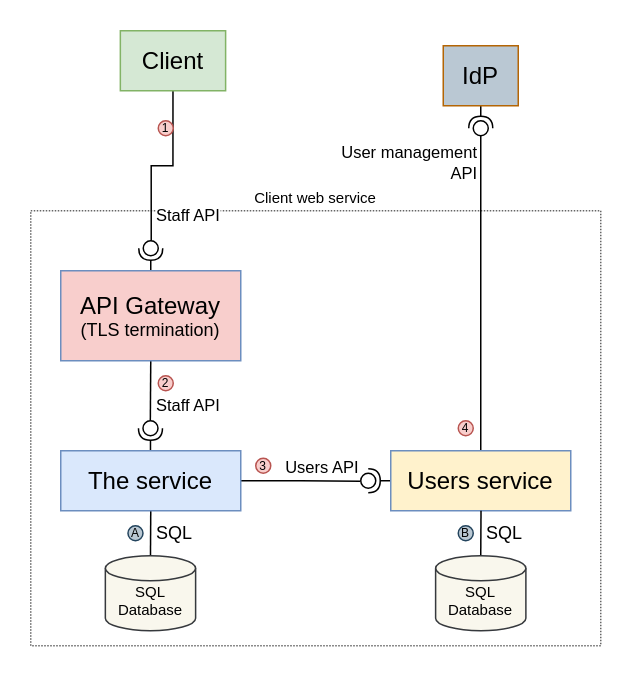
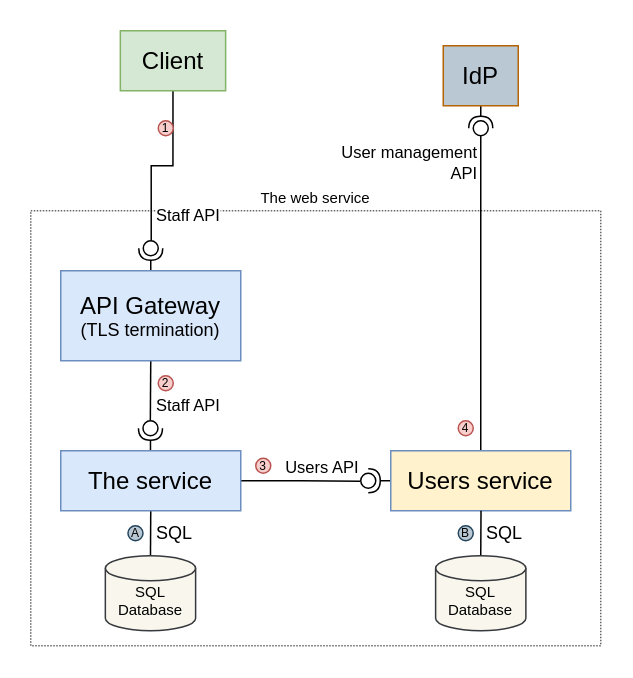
  <mxCell id="0" />
  <mxCell id="1" parent="0" />
- <mxCell id="2" value="Client web service" style="rounded=0;whiteSpace=wrap;html=1;fontSize=10;strokeWidth=1;dashed=1;dashPattern=1 1;fillColor=none;verticalAlign=bottom;align=center;labelPosition=center;verticalLabelPosition=top;strokeColor=#666666;" parent="1" vertex="1"><mxGeometry x="20" y="140" width="380" height="290" as="geometry" /></mxCell>
+ <mxCell id="2" value="The web service" style="rounded=0;whiteSpace=wrap;html=1;fontSize=10;strokeWidth=1;dashed=1;dashPattern=1 1;fillColor=none;verticalAlign=bottom;align=center;labelPosition=center;verticalLabelPosition=top;strokeColor=#666666;" parent="1" vertex="1"><mxGeometry x="20" y="140" width="380" height="290" as="geometry" /></mxCell>
  <mxCell id="3" value="" style="group;rotation=-180;" parent="1" vertex="1" connectable="0"><mxGeometry x="315" y="60" width="10" height="30" as="geometry" /></mxCell>
  <mxCell id="4" value="" style="rounded=0;orthogonalLoop=1;jettySize=auto;html=1;endArrow=halfCircle;endFill=0;endSize=6;strokeWidth=1;startArrow=none;verticalAlign=bottom;" parent="3" edge="1"><mxGeometry relative="1" as="geometry"><mxPoint x="5" as="sourcePoint" /><mxPoint x="5" y="25" as="targetPoint" /></mxGeometry></mxCell>
  <mxCell id="5" value="" style="ellipse;whiteSpace=wrap;html=1;fontFamily=Helvetica;fontSize=12;fontColor=#000000;align=center;strokeColor=#000000;fillColor=#ffffff;points=[];aspect=fixed;resizable=0;rotation=0;" parent="3" vertex="1"><mxGeometry y="20" width="10" height="10" as="geometry" /></mxCell>
  <mxCell id="6" value="" style="group;rotation=-90;" parent="1" vertex="1" connectable="0"><mxGeometry x="250" y="305" width="10" height="30" as="geometry" /></mxCell>
  <mxCell id="7" value="" style="rounded=0;orthogonalLoop=1;jettySize=auto;html=1;endArrow=halfCircle;endFill=0;endSize=6;strokeWidth=1;startArrow=none;verticalAlign=bottom;" parent="6" edge="1"><mxGeometry relative="1" as="geometry"><mxPoint x="20" y="15" as="sourcePoint" /><mxPoint x="-5" y="15" as="targetPoint" /></mxGeometry></mxCell>
  <mxCell id="8" value="" style="ellipse;whiteSpace=wrap;html=1;fontFamily=Helvetica;fontSize=12;fontColor=#000000;align=center;strokeColor=#000000;fillColor=#ffffff;points=[];aspect=fixed;resizable=0;rotation=90;" parent="6" vertex="1"><mxGeometry x="-10" y="10" width="10" height="10" as="geometry" /></mxCell>
  <mxCell id="9" value="" style="group" parent="1" vertex="1" connectable="0"><mxGeometry x="94.82" y="280" width="10" height="30" as="geometry" /></mxCell>
  <mxCell id="10" value="" style="rounded=0;orthogonalLoop=1;jettySize=auto;html=1;endArrow=halfCircle;endFill=0;endSize=6;strokeWidth=1;startArrow=none;verticalAlign=bottom;" parent="9" edge="1"><mxGeometry relative="1" as="geometry"><mxPoint x="5" y="30" as="sourcePoint" /><mxPoint x="5" y="5" as="targetPoint" /></mxGeometry></mxCell>
  <mxCell id="11" value="" style="ellipse;whiteSpace=wrap;html=1;fontFamily=Helvetica;fontSize=12;fontColor=#000000;align=center;strokeColor=#000000;fillColor=#ffffff;points=[];aspect=fixed;resizable=0;rotation=180;" parent="9" vertex="1"><mxGeometry width="10" height="10" as="geometry" /></mxCell>
  <mxCell id="12" value="Users API" style="edgeStyle=orthogonalEdgeStyle;rounded=0;orthogonalLoop=1;jettySize=auto;html=1;exitX=1;exitY=0.5;exitDx=0;exitDy=0;entryX=0.538;entryY=1.028;entryDx=0;entryDy=0;entryPerimeter=0;endArrow=none;endFill=0;verticalAlign=bottom;align=right;" parent="1" source="14" target="8" edge="1"><mxGeometry x="1" relative="1" as="geometry"><mxPoint as="offset" /></mxGeometry></mxCell>
  <mxCell id="13" value="SQL" style="edgeStyle=orthogonalEdgeStyle;rounded=0;orthogonalLoop=1;jettySize=auto;html=1;exitX=0.5;exitY=1;exitDx=0;exitDy=0;entryX=0.5;entryY=0;entryDx=0;entryDy=0;entryPerimeter=0;fontSize=12;endArrow=none;endFill=0;align=left;spacingLeft=2;" parent="1" source="14" target="26" edge="1"><mxGeometry relative="1" as="geometry" /></mxCell>
  <mxCell id="14" value="&lt;font style=&quot;font-size: 16px&quot;&gt;The service&lt;br&gt;&lt;/font&gt;" style="rounded=0;whiteSpace=wrap;html=1;fillColor=#dae8fc;strokeColor=#6c8ebf;" parent="1" vertex="1"><mxGeometry x="40" y="300" width="120" height="40" as="geometry" /></mxCell>
  <mxCell id="15" value="Staff API" style="edgeStyle=orthogonalEdgeStyle;rounded=0;orthogonalLoop=1;jettySize=auto;html=1;exitX=0.5;exitY=1;exitDx=0;exitDy=0;entryX=0.467;entryY=1;entryDx=0;entryDy=0;entryPerimeter=0;endArrow=none;endFill=0;align=left;spacingLeft=2;" parent="1" source="16" target="23" edge="1"><mxGeometry x="0.716" relative="1" as="geometry"><mxPoint x="100.33" y="131.5" as="targetPoint" /><mxPoint as="offset" /></mxGeometry></mxCell>
  <mxCell id="16" value="&lt;font style=&quot;font-size: 16px&quot;&gt;Client&lt;br&gt;&lt;/font&gt;" style="rounded=0;whiteSpace=wrap;html=1;fillColor=#d5e8d4;strokeColor=#82b366;" parent="1" vertex="1"><mxGeometry x="79.73" y="20" width="70.18" height="40" as="geometry" /></mxCell>
  <mxCell id="17" style="edgeStyle=orthogonalEdgeStyle;rounded=0;orthogonalLoop=1;jettySize=auto;html=1;exitX=0.5;exitY=0;exitDx=0;exitDy=0;endArrow=none;endFill=0;" parent="1" source="27" target="5" edge="1"><mxGeometry relative="1" as="geometry"><mxPoint x="327.5" y="305" as="sourcePoint" /></mxGeometry></mxCell>
  <mxCell id="18" value="User management&lt;br style=&quot;font-size: 11px;&quot;&gt;API" style="edgeLabel;html=1;align=right;verticalAlign=middle;resizable=0;points=[];fontSize=11;labelBackgroundColor=none;spacingRight=2;" parent="17" vertex="1" connectable="0"><mxGeometry x="0.835" relative="1" as="geometry"><mxPoint as="offset" /></mxGeometry></mxCell>
  <mxCell id="19" value="&lt;font style=&quot;font-size: 16px&quot;&gt;IdP&lt;br&gt;&lt;/font&gt;" style="rounded=0;whiteSpace=wrap;html=1;fillColor=#bac8d3;strokeColor=#b46504;" parent="1" vertex="1"><mxGeometry x="295" y="30" width="50" height="40" as="geometry" /></mxCell>
  <mxCell id="20" style="edgeStyle=orthogonalEdgeStyle;rounded=0;orthogonalLoop=1;jettySize=auto;html=1;exitX=0.5;exitY=1;exitDx=0;exitDy=0;" parent="1" edge="1"><mxGeometry relative="1" as="geometry"><mxPoint x="100" y="250" as="sourcePoint" /><mxPoint x="100" y="250" as="targetPoint" /></mxGeometry></mxCell>
  <mxCell id="21" value="" style="group" parent="1" vertex="1" connectable="0"><mxGeometry x="95" y="160" width="10" height="30" as="geometry" /></mxCell>
  <mxCell id="22" value="" style="rounded=0;orthogonalLoop=1;jettySize=auto;html=1;endArrow=halfCircle;endFill=0;endSize=6;strokeWidth=1;startArrow=none;verticalAlign=bottom;" parent="21" edge="1"><mxGeometry relative="1" as="geometry"><mxPoint x="5" y="30" as="sourcePoint" /><mxPoint x="5" y="5" as="targetPoint" /></mxGeometry></mxCell>
  <mxCell id="23" value="" style="ellipse;whiteSpace=wrap;html=1;fontFamily=Helvetica;fontSize=12;fontColor=#000000;align=center;strokeColor=#000000;fillColor=#ffffff;points=[];aspect=fixed;resizable=0;rotation=180;" parent="21" vertex="1"><mxGeometry width="10" height="10" as="geometry" /></mxCell>
  <mxCell id="24" value="Staff API" style="edgeStyle=orthogonalEdgeStyle;rounded=0;orthogonalLoop=1;jettySize=auto;html=1;exitX=0.5;exitY=1;exitDx=0;exitDy=0;entryX=0.51;entryY=1.031;entryDx=0;entryDy=0;entryPerimeter=0;endArrow=none;endFill=0;align=left;spacingLeft=2;" parent="1" source="25" target="11" edge="1"><mxGeometry x="0.512" relative="1" as="geometry"><mxPoint x="100" y="250" as="sourcePoint" /><mxPoint as="offset" /></mxGeometry></mxCell>
- <mxCell id="25" value="&lt;font&gt;&lt;span style=&quot;font-size: 16px&quot;&gt;API Gateway&lt;/span&gt;&lt;br&gt;&lt;font style=&quot;font-size: 12px&quot;&gt;(TLS termination)&lt;/font&gt;&lt;br&gt;&lt;/font&gt;" style="rounded=0;whiteSpace=wrap;html=1;fillColor=#f8cecc;strokeColor=#6c8ebf;" parent="1" vertex="1"><mxGeometry x="40" y="180" width="120" height="60" as="geometry" /></mxCell>
+ <mxCell id="25" value="&lt;font&gt;&lt;span style=&quot;font-size: 16px&quot;&gt;API Gateway&lt;/span&gt;&lt;br&gt;&lt;font style=&quot;font-size: 12px&quot;&gt;(TLS termination)&lt;/font&gt;&lt;br&gt;&lt;/font&gt;" style="rounded=0;whiteSpace=wrap;html=1;fillColor=#dae8fc;strokeColor=#6c8ebf;" parent="1" vertex="1"><mxGeometry x="40" y="180" width="120" height="60" as="geometry" /></mxCell>
  <mxCell id="26" value="SQL&lt;br&gt;Database" style="strokeWidth=1;html=1;shape=mxgraph.flowchart.database;whiteSpace=wrap;fontSize=10;align=center;verticalAlign=bottom;spacingBottom=5;fillColor=#f9f7ed;strokeColor=#36393d;" parent="1" vertex="1"><mxGeometry x="69.73" y="370" width="60.18" height="50" as="geometry" /></mxCell>
  <mxCell id="27" value="&lt;font style=&quot;font-size: 16px&quot;&gt;Users service&lt;br&gt;&lt;/font&gt;" style="rounded=0;whiteSpace=wrap;html=1;fillColor=#fff2cc;strokeColor=#6c8ebf;" parent="1" vertex="1"><mxGeometry x="260" y="300" width="120" height="40" as="geometry" /></mxCell>
  <mxCell id="28" value="SQL" style="edgeStyle=orthogonalEdgeStyle;rounded=0;orthogonalLoop=1;jettySize=auto;html=1;exitX=0.5;exitY=1;exitDx=0;exitDy=0;entryX=0.5;entryY=0;entryDx=0;entryDy=0;entryPerimeter=0;fontSize=12;endArrow=none;endFill=0;align=left;spacingLeft=2;" parent="1" target="29" edge="1"><mxGeometry relative="1" as="geometry"><mxPoint x="320.18" y="340" as="sourcePoint" /></mxGeometry></mxCell>
  <mxCell id="29" value="SQL&lt;br&gt;Database" style="strokeWidth=1;html=1;shape=mxgraph.flowchart.database;whiteSpace=wrap;fontSize=10;align=center;verticalAlign=bottom;spacingBottom=5;fillColor=#f9f7ed;strokeColor=#36393d;" parent="1" vertex="1"><mxGeometry x="289.91" y="370" width="60.18" height="50" as="geometry" /></mxCell>
  <mxCell id="30" value="1" style="ellipse;whiteSpace=wrap;html=1;aspect=fixed;rounded=0;shadow=0;glass=0;labelBackgroundColor=none;fontSize=8;strokeWidth=1;align=center;fillColor=#f8cecc;verticalAlign=middle;labelPosition=center;verticalLabelPosition=middle;strokeColor=#b85450;" vertex="1" parent="1"><mxGeometry x="105" y="80" width="10" height="10" as="geometry" /></mxCell>
  <mxCell id="31" value="2" style="ellipse;whiteSpace=wrap;html=1;aspect=fixed;rounded=0;shadow=0;glass=0;labelBackgroundColor=none;fontSize=8;strokeWidth=1;align=center;fillColor=#f8cecc;verticalAlign=middle;labelPosition=center;verticalLabelPosition=middle;strokeColor=#b85450;" vertex="1" parent="1"><mxGeometry x="105" y="250" width="10" height="10" as="geometry" /></mxCell>
  <mxCell id="32" value="3" style="ellipse;whiteSpace=wrap;html=1;aspect=fixed;rounded=0;shadow=0;glass=0;labelBackgroundColor=none;fontSize=8;strokeWidth=1;align=center;fillColor=#f8cecc;verticalAlign=middle;labelPosition=center;verticalLabelPosition=middle;strokeColor=#b85450;" vertex="1" parent="1"><mxGeometry x="170" y="305" width="10" height="10" as="geometry" /></mxCell>
  <mxCell id="33" value="4" style="ellipse;whiteSpace=wrap;html=1;aspect=fixed;rounded=0;shadow=0;glass=0;labelBackgroundColor=none;fontSize=8;strokeWidth=1;align=center;fillColor=#f8cecc;verticalAlign=middle;labelPosition=center;verticalLabelPosition=middle;strokeColor=#b85450;" vertex="1" parent="1"><mxGeometry x="305" y="280" width="10" height="10" as="geometry" /></mxCell>
  <mxCell id="34" value="B" style="ellipse;whiteSpace=wrap;html=1;aspect=fixed;rounded=0;shadow=0;glass=0;labelBackgroundColor=none;fontSize=8;strokeWidth=1;align=center;fillColor=#bac8d3;verticalAlign=middle;labelPosition=center;verticalLabelPosition=middle;strokeColor=#23445d;" vertex="1" parent="1"><mxGeometry x="305" y="350" width="10" height="10" as="geometry" /></mxCell>
  <mxCell id="35" value="A" style="ellipse;whiteSpace=wrap;html=1;aspect=fixed;rounded=0;shadow=0;glass=0;labelBackgroundColor=none;fontSize=8;strokeWidth=1;align=center;fillColor=#bac8d3;verticalAlign=middle;labelPosition=center;verticalLabelPosition=middle;strokeColor=#23445d;" vertex="1" parent="1"><mxGeometry x="84.82" y="350" width="10" height="10" as="geometry" /></mxCell>
